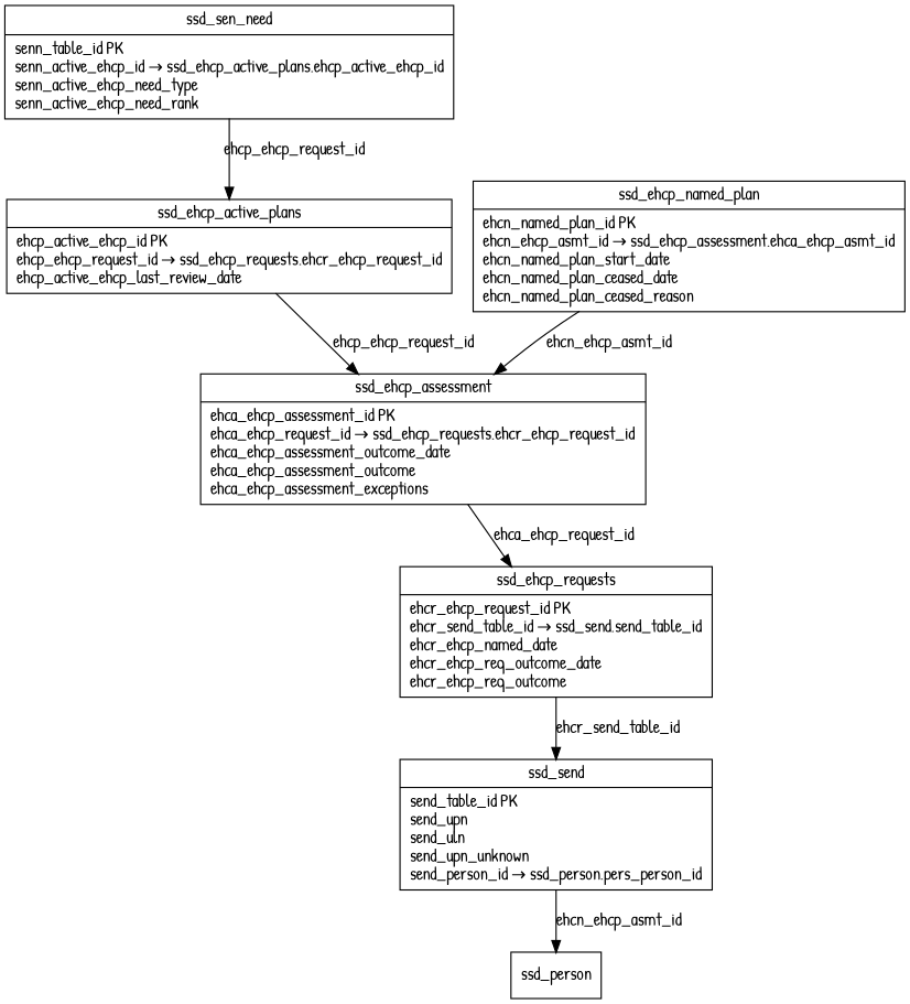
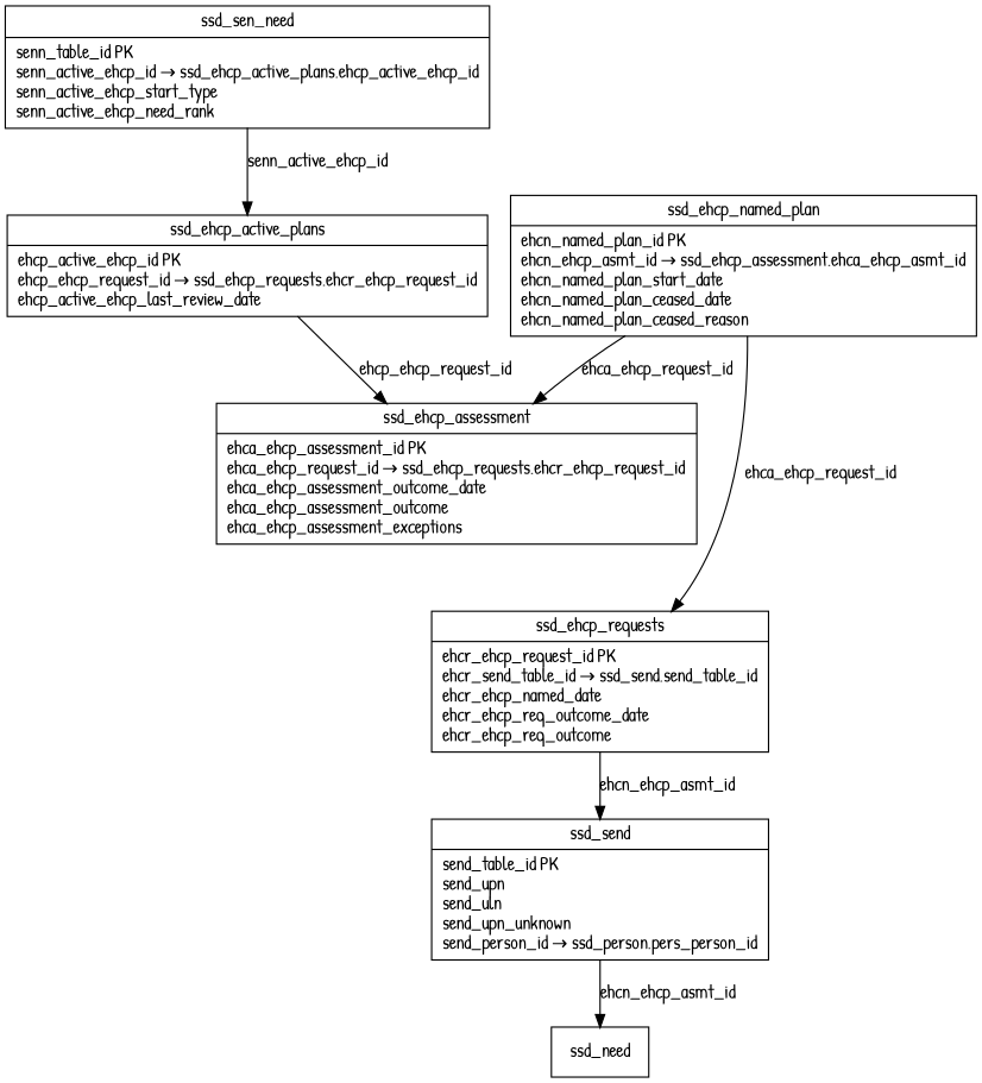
  digraph {
    fontname="Patrick Hand"
    node [fontname="Patrick Hand" shape=record]
    edge [fontname="Patrick Hand"]
    n1 [label="{ssd_ehcp_requests|ehcr_ehcp_request_id PK\lehcr_send_table_id → ssd_send.send_table_id\lehcr_ehcp_named_date\lehcr_ehcp_req_outcome_date\lehcr_ehcp_req_outcome\l}"]
    n2 [label="{ssd_send|send_table_id PK\lsend_upn\lsend_uln\lsend_upn_unknown\lsend_person_id → ssd_person.pers_person_id\l}"]
-   ssd_person
+   ssd_person [label=ssd_need]
    n4 [label="{ssd_ehcp_assessment|ehca_ehcp_assessment_id PK\lehca_ehcp_request_id → ssd_ehcp_requests.ehcr_ehcp_request_id\lehca_ehcp_assessment_outcome_date\lehca_ehcp_assessment_outcome\lehca_ehcp_assessment_exceptions\l}"]
-   n5 [label="{ssd_sen_need|senn_table_id PK\lsenn_active_ehcp_id → ssd_ehcp_active_plans.ehcp_active_ehcp_id\lsenn_active_ehcp_need_type\lsenn_active_ehcp_need_rank\l}"]
+   n5 [label="{ssd_sen_need|senn_table_id PK\lsenn_active_ehcp_id → ssd_ehcp_active_plans.ehcp_active_ehcp_id\lsenn_active_ehcp_start_type\lsenn_active_ehcp_need_rank\l}"]
    n6 [label="{ssd_ehcp_active_plans|ehcp_active_ehcp_id PK\lehcp_ehcp_request_id → ssd_ehcp_requests.ehcr_ehcp_request_id\lehcp_active_ehcp_last_review_date\l}"]
    n7 [label="{ssd_ehcp_named_plan|ehcn_named_plan_id PK\lehcn_ehcp_asmt_id → ssd_ehcp_assessment.ehca_ehcp_asmt_id\lehcn_named_plan_start_date\lehcn_named_plan_ceased_date\lehcn_named_plan_ceased_reason\l}"]
-   n1 -> n2 [label=ehcr_send_table_id]
+   n1 -> n2 [label=ehcn_ehcp_asmt_id]
    n2 -> ssd_person [label=ehcn_ehcp_asmt_id]
-   n4 -> n1 [label=ehca_ehcp_request_id]
-   n5 -> n6 [label=ehcp_ehcp_request_id]
+   n7 -> n1 [label=ehca_ehcp_request_id]
+   n5 -> n6 [label=senn_active_ehcp_id]
    n6 -> n4 [label=ehcp_ehcp_request_id]
-   n7 -> n4 [label=ehcn_ehcp_asmt_id]
+   n7 -> n4 [label=ehca_ehcp_request_id]
  }
